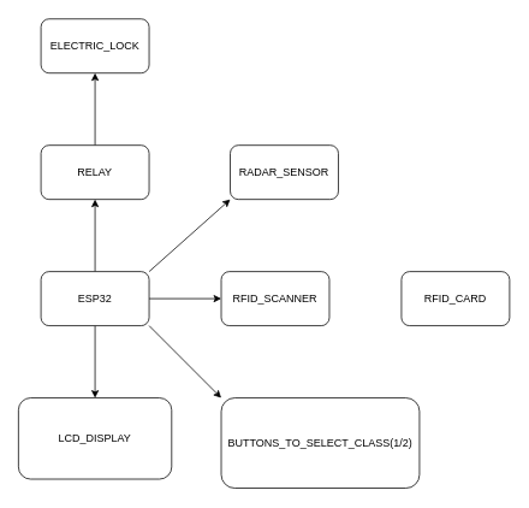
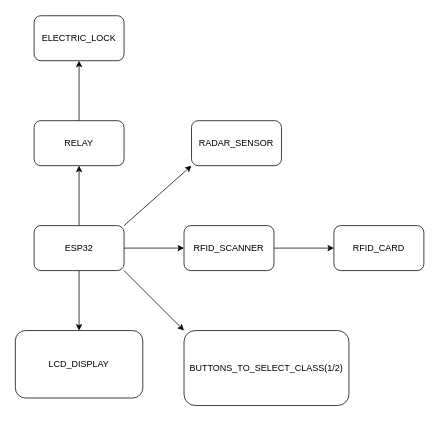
  <mxCell id="0" />
  <mxCell id="1" parent="0" />
  <mxCell id="2" value="" style="edgeStyle=orthogonalEdgeStyle;rounded=0;orthogonalLoop=1;jettySize=auto;html=1;" edge="1" parent="1" source="5" target="7"><mxGeometry relative="1" as="geometry" /></mxCell>
  <mxCell id="3" value="" style="edgeStyle=orthogonalEdgeStyle;rounded=0;orthogonalLoop=1;jettySize=auto;html=1;" edge="1" parent="1" source="5" target="9"><mxGeometry relative="1" as="geometry" /></mxCell>
  <mxCell id="4" value="" style="edgeStyle=orthogonalEdgeStyle;rounded=0;orthogonalLoop=1;jettySize=auto;html=1;" edge="1" parent="1" source="5" target="12"><mxGeometry relative="1" as="geometry" /></mxCell>
  <mxCell id="5" value="ESP32" style="rounded=1;whiteSpace=wrap;html=1;" vertex="1" parent="1"><mxGeometry x="45" y="300" width="120" height="60" as="geometry" /></mxCell>
+ <mxCell id="6" value="" style="edgeStyle=orthogonalEdgeStyle;rounded=0;orthogonalLoop=1;jettySize=auto;html=1;" edge="1" parent="1" source="7" target="10"><mxGeometry relative="1" as="geometry" /></mxCell>
  <mxCell id="7" value="RFID_SCANNER" style="whiteSpace=wrap;html=1;rounded=1;" vertex="1" parent="1"><mxGeometry x="245" y="300" width="120" height="60" as="geometry" /></mxCell>
  <mxCell id="8" value="" style="edgeStyle=orthogonalEdgeStyle;rounded=0;orthogonalLoop=1;jettySize=auto;html=1;" edge="1" parent="1" source="9" target="11"><mxGeometry relative="1" as="geometry" /></mxCell>
  <mxCell id="9" value="RELAY" style="whiteSpace=wrap;html=1;rounded=1;" vertex="1" parent="1"><mxGeometry x="45" y="160" width="120" height="60" as="geometry" /></mxCell>
  <mxCell id="10" value="RFID_CARD" style="whiteSpace=wrap;html=1;rounded=1;" vertex="1" parent="1"><mxGeometry x="445" y="300" width="120" height="60" as="geometry" /></mxCell>
  <mxCell id="11" value="ELECTRIC_LOCK" style="whiteSpace=wrap;html=1;rounded=1;" vertex="1" parent="1"><mxGeometry x="45" y="20" width="120" height="60" as="geometry" /></mxCell>
  <mxCell id="12" value="LCD_DISPLAY" style="whiteSpace=wrap;html=1;rounded=1;" vertex="1" parent="1"><mxGeometry x="20" y="440" width="170" height="90" as="geometry" /></mxCell>
  <mxCell id="13" value="BUTTONS_TO_SELECT_CLASS(1/2)" style="rounded=1;whiteSpace=wrap;html=1;" vertex="1" parent="1"><mxGeometry x="245" y="440" width="220" height="100" as="geometry" /></mxCell>
  <mxCell id="14" value="" style="endArrow=classic;html=1;rounded=0;entryX=0;entryY=0;entryDx=0;entryDy=0;exitX=1;exitY=1;exitDx=0;exitDy=0;" edge="1" parent="1" source="5" target="13"><mxGeometry width="50" height="50" relative="1" as="geometry"><mxPoint x="85" y="330" as="sourcePoint" /><mxPoint x="135" y="280" as="targetPoint" /></mxGeometry></mxCell>
  <mxCell id="15" value="" style="endArrow=classic;html=1;rounded=0;exitX=1;exitY=0;exitDx=0;exitDy=0;entryX=0;entryY=1;entryDx=0;entryDy=0;" edge="1" parent="1" source="5" target="16"><mxGeometry width="50" height="50" relative="1" as="geometry"><mxPoint x="95" y="320" as="sourcePoint" /><mxPoint x="145" y="270" as="targetPoint" /></mxGeometry></mxCell>
  <mxCell id="16" value="RADAR_SENSOR" style="rounded=1;whiteSpace=wrap;html=1;" vertex="1" parent="1"><mxGeometry x="255" y="160" width="120" height="60" as="geometry" /></mxCell>
